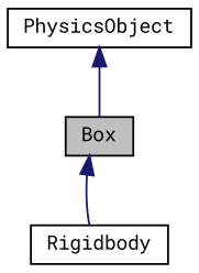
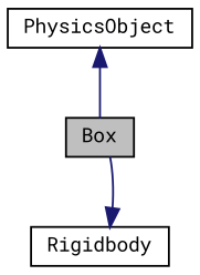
  digraph {
    fontname="Roboto Mono"
    node [color=black fillcolor=white fontname="Roboto Mono" fontsize=10 shape=record style=filled]
    edge [color=midnightblue dir=back fontname="Roboto Mono" fontsize=10 labelfontname=Helvetica labelfontsize=10 style=solid]
    n1 [fillcolor=grey75 fontcolor=black height=0.2 label=Box width=0.4]
    n2 [height=0.2 label=Rigidbody width=0.4]
    n3 [height=0.2 label=PhysicsObject width=0.4]
-   n1 -> n2
+   n2 -> n1
    n3 -> n1
  }
